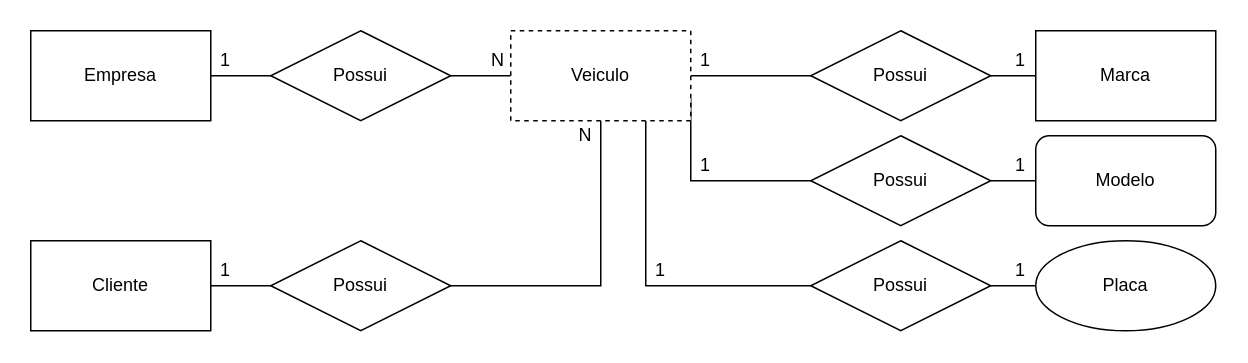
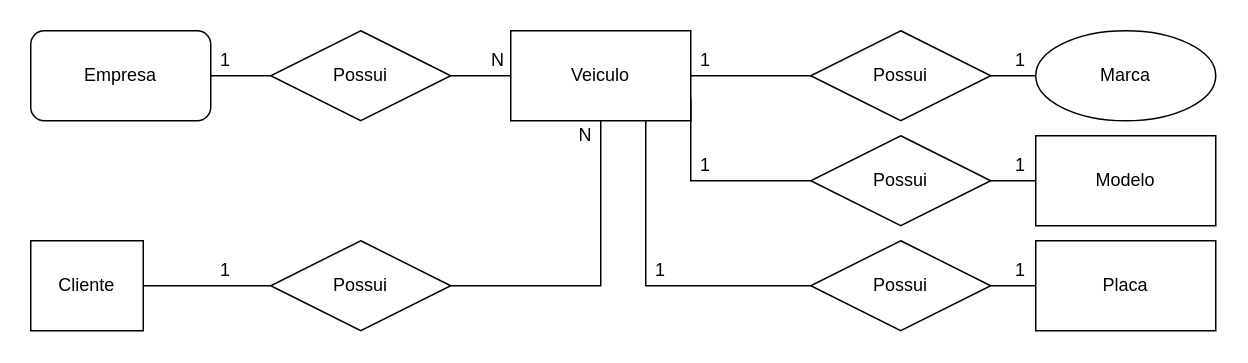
  <mxCell id="0" />
  <mxCell id="1" parent="0" />
  <mxCell id="2" style="edgeStyle=orthogonalEdgeStyle;rounded=0;orthogonalLoop=1;jettySize=auto;html=1;entryX=0;entryY=0.5;entryDx=0;entryDy=0;endArrow=none;endFill=0;" edge="1" parent="1" source="3" target="5"><mxGeometry relative="1" as="geometry" /></mxCell>
- <mxCell id="3" value="Empresa" style="rounded=0;whiteSpace=wrap;html=1;" vertex="1" parent="1"><mxGeometry x="20" y="20" width="120" height="60" as="geometry" /></mxCell>
+ <mxCell id="3" value="Empresa" style="whiteSpace=wrap;html=1;rounded=1;" vertex="1" parent="1"><mxGeometry x="20" y="20" width="120" height="60" as="geometry" /></mxCell>
  <mxCell id="4" style="edgeStyle=orthogonalEdgeStyle;rounded=0;orthogonalLoop=1;jettySize=auto;html=1;entryX=0;entryY=0.5;entryDx=0;entryDy=0;endArrow=none;endFill=0;" edge="1" parent="1" source="5" target="9"><mxGeometry relative="1" as="geometry" /></mxCell>
  <mxCell id="5" value="Possui" style="shape=rhombus;perimeter=rhombusPerimeter;whiteSpace=wrap;html=1;align=center;" vertex="1" parent="1"><mxGeometry x="180" y="20" width="120" height="60" as="geometry" /></mxCell>
  <mxCell id="6" style="edgeStyle=orthogonalEdgeStyle;rounded=0;orthogonalLoop=1;jettySize=auto;html=1;entryX=0;entryY=0.5;entryDx=0;entryDy=0;endArrow=none;endFill=0;" edge="1" parent="1" source="9" target="15"><mxGeometry relative="1" as="geometry" /></mxCell>
  <mxCell id="7" style="edgeStyle=orthogonalEdgeStyle;rounded=0;orthogonalLoop=1;jettySize=auto;html=1;exitX=1;exitY=0.75;exitDx=0;exitDy=0;entryX=0;entryY=0.5;entryDx=0;entryDy=0;endArrow=none;endFill=0;" edge="1" parent="1" source="9" target="17"><mxGeometry relative="1" as="geometry"><Array as="points"><mxPoint x="460" y="120" /></Array></mxGeometry></mxCell>
  <mxCell id="8" style="edgeStyle=orthogonalEdgeStyle;rounded=0;orthogonalLoop=1;jettySize=auto;html=1;exitX=0.75;exitY=1;exitDx=0;exitDy=0;entryX=0;entryY=0.5;entryDx=0;entryDy=0;endArrow=none;endFill=0;" edge="1" parent="1" source="9" target="19"><mxGeometry relative="1" as="geometry" /></mxCell>
- <mxCell id="9" value="Veiculo" style="rounded=0;whiteSpace=wrap;html=1;dashed=1;" vertex="1" parent="1"><mxGeometry x="340" y="20" width="120" height="60" as="geometry" /></mxCell>
+ <mxCell id="9" value="Veiculo" style="rounded=0;whiteSpace=wrap;html=1;" vertex="1" parent="1"><mxGeometry x="340" y="20" width="120" height="60" as="geometry" /></mxCell>
  <mxCell id="10" style="edgeStyle=orthogonalEdgeStyle;rounded=0;orthogonalLoop=1;jettySize=auto;html=1;entryX=0.5;entryY=1;entryDx=0;entryDy=0;endArrow=none;endFill=0;" edge="1" parent="1" source="11" target="9"><mxGeometry relative="1" as="geometry" /></mxCell>
  <mxCell id="11" value="Possui" style="shape=rhombus;perimeter=rhombusPerimeter;whiteSpace=wrap;html=1;align=center;" vertex="1" parent="1"><mxGeometry x="180" y="160" width="120" height="60" as="geometry" /></mxCell>
  <mxCell id="12" style="edgeStyle=orthogonalEdgeStyle;rounded=0;orthogonalLoop=1;jettySize=auto;html=1;entryX=0;entryY=0.5;entryDx=0;entryDy=0;endArrow=none;endFill=0;" edge="1" parent="1" source="13" target="11"><mxGeometry relative="1" as="geometry" /></mxCell>
- <mxCell id="13" value="Cliente" style="rounded=0;whiteSpace=wrap;html=1;" vertex="1" parent="1"><mxGeometry x="20" y="160" width="120" height="60" as="geometry" /></mxCell>
+ <mxCell id="13" value="Cliente" style="rounded=0;whiteSpace=wrap;html=1;" vertex="1" parent="1"><mxGeometry x="20" y="160" width="75" height="60" as="geometry" /></mxCell>
  <mxCell id="14" style="edgeStyle=orthogonalEdgeStyle;rounded=0;orthogonalLoop=1;jettySize=auto;html=1;entryX=0;entryY=0.5;entryDx=0;entryDy=0;endArrow=none;endFill=0;" edge="1" parent="1" source="15" target="20"><mxGeometry relative="1" as="geometry" /></mxCell>
  <mxCell id="15" value="Possui" style="shape=rhombus;perimeter=rhombusPerimeter;whiteSpace=wrap;html=1;align=center;" vertex="1" parent="1"><mxGeometry x="540" y="20" width="120" height="60" as="geometry" /></mxCell>
  <mxCell id="16" style="edgeStyle=orthogonalEdgeStyle;rounded=0;orthogonalLoop=1;jettySize=auto;html=1;exitX=1;exitY=0.5;exitDx=0;exitDy=0;entryX=0;entryY=0.5;entryDx=0;entryDy=0;endArrow=none;endFill=0;" edge="1" parent="1" source="17" target="21"><mxGeometry relative="1" as="geometry" /></mxCell>
  <mxCell id="17" value="Possui" style="shape=rhombus;perimeter=rhombusPerimeter;whiteSpace=wrap;html=1;align=center;" vertex="1" parent="1"><mxGeometry x="540" y="90" width="120" height="60" as="geometry" /></mxCell>
  <mxCell id="18" style="edgeStyle=orthogonalEdgeStyle;rounded=0;orthogonalLoop=1;jettySize=auto;html=1;entryX=0;entryY=0.5;entryDx=0;entryDy=0;endArrow=none;endFill=0;" edge="1" parent="1" source="19" target="22"><mxGeometry relative="1" as="geometry" /></mxCell>
  <mxCell id="19" value="Possui" style="shape=rhombus;perimeter=rhombusPerimeter;whiteSpace=wrap;html=1;align=center;" vertex="1" parent="1"><mxGeometry x="540" y="160" width="120" height="60" as="geometry" /></mxCell>
- <mxCell id="20" value="Marca" style="rounded=0;whiteSpace=wrap;html=1;" vertex="1" parent="1"><mxGeometry x="690" y="20" width="120" height="60" as="geometry" /></mxCell>
- <mxCell id="21" value="Modelo" style="whiteSpace=wrap;html=1;rounded=1;" vertex="1" parent="1"><mxGeometry x="690" y="90" width="120" height="60" as="geometry" /></mxCell>
- <mxCell id="22" value="Placa" style="ellipse;whiteSpace=wrap;html=1;" vertex="1" parent="1"><mxGeometry x="690" y="160" width="120" height="60" as="geometry" /></mxCell>
+ <mxCell id="20" value="Marca" style="ellipse;whiteSpace=wrap;html=1;" vertex="1" parent="1"><mxGeometry x="690" y="20" width="120" height="60" as="geometry" /></mxCell>
+ <mxCell id="21" value="Modelo" style="rounded=0;whiteSpace=wrap;html=1;" vertex="1" parent="1"><mxGeometry x="690" y="90" width="120" height="60" as="geometry" /></mxCell>
+ <mxCell id="22" value="Placa" style="rounded=0;whiteSpace=wrap;html=1;" vertex="1" parent="1"><mxGeometry x="690" y="160" width="120" height="60" as="geometry" /></mxCell>
  <mxCell id="23" value="1" style="text;html=1;strokeColor=none;fillColor=none;align=center;verticalAlign=middle;whiteSpace=wrap;rounded=0;" vertex="1" parent="1"><mxGeometry x="460" y="30" width="20" height="20" as="geometry" /></mxCell>
  <mxCell id="24" value="1" style="text;html=1;strokeColor=none;fillColor=none;align=center;verticalAlign=middle;whiteSpace=wrap;rounded=0;" vertex="1" parent="1"><mxGeometry x="670" y="30" width="20" height="20" as="geometry" /></mxCell>
  <mxCell id="25" value="1" style="text;html=1;strokeColor=none;fillColor=none;align=center;verticalAlign=middle;whiteSpace=wrap;rounded=0;" vertex="1" parent="1"><mxGeometry x="670" y="100" width="20" height="20" as="geometry" /></mxCell>
  <mxCell id="26" value="1" style="text;html=1;strokeColor=none;fillColor=none;align=center;verticalAlign=middle;whiteSpace=wrap;rounded=0;" vertex="1" parent="1"><mxGeometry x="460" y="100" width="20" height="20" as="geometry" /></mxCell>
  <mxCell id="27" value="1" style="text;html=1;strokeColor=none;fillColor=none;align=center;verticalAlign=middle;whiteSpace=wrap;rounded=0;" vertex="1" parent="1"><mxGeometry x="430" y="170" width="20" height="20" as="geometry" /></mxCell>
  <mxCell id="28" value="1" style="text;html=1;strokeColor=none;fillColor=none;align=center;verticalAlign=middle;whiteSpace=wrap;rounded=0;" vertex="1" parent="1"><mxGeometry x="670" y="170" width="20" height="20" as="geometry" /></mxCell>
  <mxCell id="29" value="&amp;nbsp;N" style="text;html=1;strokeColor=none;fillColor=none;align=center;verticalAlign=middle;whiteSpace=wrap;rounded=0;" vertex="1" parent="1"><mxGeometry x="320" y="30" width="20" height="20" as="geometry" /></mxCell>
  <mxCell id="30" value="1" style="text;html=1;strokeColor=none;fillColor=none;align=center;verticalAlign=middle;whiteSpace=wrap;rounded=0;" vertex="1" parent="1"><mxGeometry x="140" y="30" width="20" height="20" as="geometry" /></mxCell>
  <mxCell id="31" value="1" style="text;html=1;strokeColor=none;fillColor=none;align=center;verticalAlign=middle;whiteSpace=wrap;rounded=0;" vertex="1" parent="1"><mxGeometry x="140" y="170" width="20" height="20" as="geometry" /></mxCell>
  <mxCell id="32" value="N" style="text;html=1;strokeColor=none;fillColor=none;align=center;verticalAlign=middle;whiteSpace=wrap;rounded=0;" vertex="1" parent="1"><mxGeometry x="380" y="80" width="20" height="20" as="geometry" /></mxCell>
